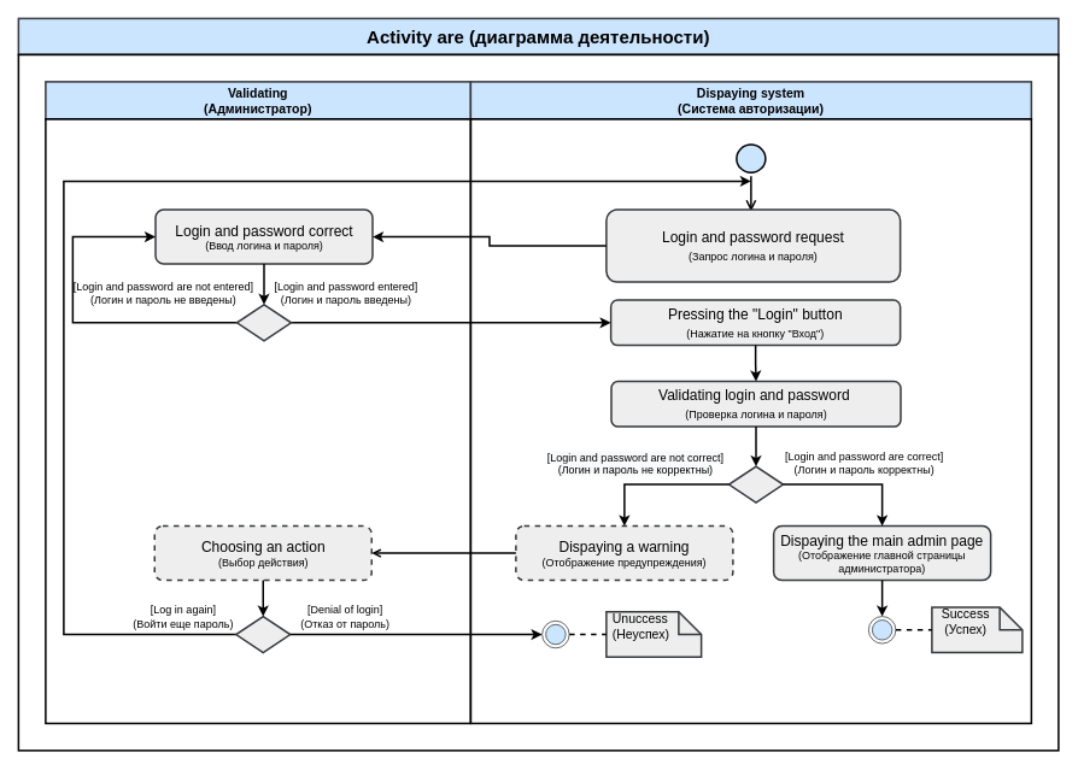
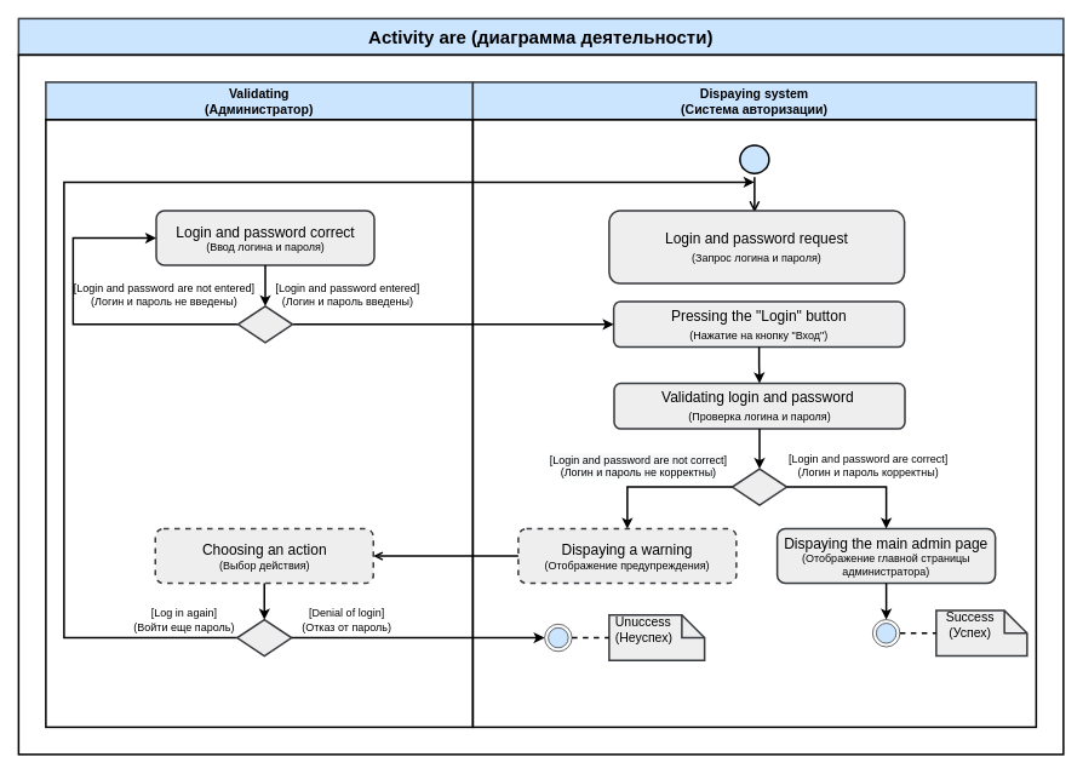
  <mxCell id="0" />
  <mxCell id="1" parent="0" />
  <mxCell id="2" value="" style="group;fillColor=default;" parent="1" vertex="1" connectable="0"><mxGeometry x="20" y="20" width="1150" height="810" as="geometry" /></mxCell>
  <mxCell id="3" value="&lt;b&gt;&lt;font style=&quot;font-size: 20px;&quot;&gt;Activity are (диаграмма деятельности)&lt;/font&gt;&lt;/b&gt;" style="rounded=0;whiteSpace=wrap;html=1;strokeWidth=2;fillColor=#cce5ff;strokeColor=#36393d;movable=1;resizable=1;rotatable=1;deletable=1;editable=1;locked=0;connectable=1;" parent="2" vertex="1"><mxGeometry width="1150" height="40" as="geometry" /></mxCell>
  <mxCell id="4" value="" style="rounded=0;whiteSpace=wrap;html=1;strokeWidth=2;fillColor=none;movable=1;resizable=1;rotatable=1;deletable=1;editable=1;locked=0;connectable=1;" parent="2" vertex="1"><mxGeometry y="40" width="1150" height="770" as="geometry" /></mxCell>
  <mxCell id="5" value="&lt;b style=&quot;font-size: 14px;&quot;&gt;Validating&lt;br style=&quot;font-size: 14px;&quot;&gt;(Администратор)&lt;/b&gt;" style="rounded=0;whiteSpace=wrap;html=1;strokeWidth=2;fillColor=#cce5ff;strokeColor=#36393d;fontSize=14;movable=1;resizable=1;rotatable=1;deletable=1;editable=1;locked=0;connectable=1;" parent="2" vertex="1"><mxGeometry x="30" y="70" width="470" height="41.16" as="geometry" /></mxCell>
  <mxCell id="6" value="" style="rounded=0;whiteSpace=wrap;html=1;strokeWidth=2;fillColor=none;" parent="2" vertex="1"><mxGeometry x="30" y="111.16" width="470" height="668.84" as="geometry" /></mxCell>
  <mxCell id="7" value="&lt;b style=&quot;font-size: 14px;&quot;&gt;Dispaying system&lt;br style=&quot;font-size: 14px;&quot;&gt;(Система авторизации)&lt;/b&gt;" style="rounded=0;whiteSpace=wrap;html=1;strokeWidth=2;fillColor=#cce5ff;strokeColor=#36393d;fontSize=14;movable=1;resizable=1;rotatable=1;deletable=1;editable=1;locked=0;connectable=1;" parent="2" vertex="1"><mxGeometry x="500" y="70" width="620" height="41.16" as="geometry" /></mxCell>
  <mxCell id="8" value="" style="rounded=0;whiteSpace=wrap;html=1;strokeWidth=2;fillColor=none;" parent="2" vertex="1"><mxGeometry x="500" y="111.16" width="620" height="668.84" as="geometry" /></mxCell>
  <mxCell id="9" value="" style="group" parent="2" vertex="1" connectable="0"><mxGeometry x="790" y="135.58" width="40" height="70" as="geometry" /></mxCell>
  <mxCell id="10" value="" style="ellipse;html=1;shape=startState;fillColor=#cce5ff;strokeColor=#000000;strokeWidth=2;" parent="9" vertex="1"><mxGeometry width="40" height="38.889" as="geometry" /></mxCell>
  <mxCell id="11" value="" style="edgeStyle=orthogonalEdgeStyle;html=1;verticalAlign=bottom;endArrow=open;endSize=8;strokeColor=#000000;fillColor=#cce5ff;strokeWidth=2;" parent="9" source="10" edge="1"><mxGeometry relative="1" as="geometry"><mxPoint x="20" y="77.778" as="targetPoint" /><Array as="points"><mxPoint x="20" y="70" /></Array></mxGeometry></mxCell>
  <mxCell id="12" value="Login and password request&lt;br style=&quot;font-size: 16px;&quot;&gt;&lt;font style=&quot;font-size: 12px;&quot;&gt;(Запрос логина и пароля)&lt;/font&gt;" style="rounded=1;whiteSpace=wrap;html=1;strokeWidth=2;fontSize=16;fillColor=#eeeeee;strokeColor=#36393d;" parent="2" vertex="1"><mxGeometry x="650" y="211.58" width="325" height="80" as="geometry" /></mxCell>
  <mxCell id="13" value="&lt;font style=&quot;&quot;&gt;&lt;span style=&quot;font-size: 16px;&quot;&gt;Login and password correct&lt;/span&gt;&lt;br&gt;&lt;font style=&quot;font-size: 12px;&quot;&gt;(Ввод логина и пароля)&lt;/font&gt;&lt;/font&gt;" style="rounded=1;whiteSpace=wrap;html=1;strokeWidth=2;fillColor=#eeeeee;strokeColor=#36393d;" parent="2" vertex="1"><mxGeometry x="151.5" y="211.58" width="240" height="60" as="geometry" /></mxCell>
- <mxCell id="14" style="edgeStyle=orthogonalEdgeStyle;rounded=0;orthogonalLoop=1;jettySize=auto;html=1;entryX=1;entryY=0.5;entryDx=0;entryDy=0;strokeWidth=2;" parent="2" source="12" target="13" edge="1"><mxGeometry relative="1" as="geometry" /></mxCell>
  <mxCell id="15" value="Pressing the &quot;Login&quot; button&lt;br style=&quot;font-size: 16px;&quot;&gt;&lt;font style=&quot;font-size: 12px;&quot;&gt;(Нажатие на кнопку &quot;Вход&quot;)&lt;/font&gt;" style="rounded=1;whiteSpace=wrap;html=1;strokeWidth=2;fontSize=16;fillColor=#eeeeee;strokeColor=#36393d;" parent="2" vertex="1"><mxGeometry x="655" y="311.58" width="320" height="50" as="geometry" /></mxCell>
  <mxCell id="16" style="edgeStyle=orthogonalEdgeStyle;rounded=0;orthogonalLoop=1;jettySize=auto;html=1;entryX=0;entryY=0.5;entryDx=0;entryDy=0;strokeWidth=2;exitX=0;exitY=0.5;exitDx=0;exitDy=0;" parent="2" source="18" target="13" edge="1"><mxGeometry relative="1" as="geometry"><Array as="points"><mxPoint x="60" y="337" /><mxPoint x="60" y="242" /></Array></mxGeometry></mxCell>
  <mxCell id="17" style="rounded=0;orthogonalLoop=1;jettySize=auto;html=1;entryX=0;entryY=0.5;entryDx=0;entryDy=0;strokeWidth=2;" parent="2" source="18" target="15" edge="1"><mxGeometry relative="1" as="geometry" /></mxCell>
  <mxCell id="18" value="" style="rhombus;whiteSpace=wrap;html=1;strokeWidth=2;fillColor=#eeeeee;strokeColor=#36393d;" parent="2" vertex="1"><mxGeometry x="241.5" y="316.58" width="60" height="40" as="geometry" /></mxCell>
  <mxCell id="19" style="edgeStyle=orthogonalEdgeStyle;rounded=0;orthogonalLoop=1;jettySize=auto;html=1;entryX=0.5;entryY=0;entryDx=0;entryDy=0;strokeWidth=2;" parent="2" source="13" target="18" edge="1"><mxGeometry relative="1" as="geometry" /></mxCell>
  <mxCell id="20" value="&lt;font style=&quot;font-size: 12px;&quot;&gt;[Login and password entered]&lt;br&gt;(Логин и пароль введены)&lt;/font&gt;" style="text;html=1;align=center;verticalAlign=middle;resizable=0;points=[];autosize=1;" parent="2" vertex="1"><mxGeometry x="271.5" y="283.58" width="180" height="40" as="geometry" /></mxCell>
  <mxCell id="21" value="Validating login and password&amp;nbsp;&lt;br style=&quot;font-size: 16px;&quot;&gt;&lt;font style=&quot;font-size: 12px;&quot;&gt;(Проверка логина и пароля)&lt;/font&gt;" style="rounded=1;whiteSpace=wrap;html=1;strokeWidth=2;fontSize=16;fillColor=#eeeeee;strokeColor=#36393d;" parent="2" vertex="1"><mxGeometry x="655.5" y="401.58" width="320" height="50" as="geometry" /></mxCell>
  <mxCell id="22" style="edgeStyle=orthogonalEdgeStyle;rounded=0;orthogonalLoop=1;jettySize=auto;html=1;entryX=0.5;entryY=0;entryDx=0;entryDy=0;strokeWidth=2;" parent="2" source="15" target="21" edge="1"><mxGeometry relative="1" as="geometry" /></mxCell>
  <mxCell id="23" value="" style="rhombus;whiteSpace=wrap;html=1;strokeWidth=2;fillColor=#eeeeee;strokeColor=#36393d;" parent="2" vertex="1"><mxGeometry x="785.5" y="495.58" width="60" height="40" as="geometry" /></mxCell>
  <mxCell id="24" style="edgeStyle=orthogonalEdgeStyle;rounded=0;orthogonalLoop=1;jettySize=auto;html=1;entryX=0.5;entryY=0;entryDx=0;entryDy=0;strokeWidth=2;" parent="2" source="21" target="23" edge="1"><mxGeometry relative="1" as="geometry" /></mxCell>
  <mxCell id="25" value="&lt;font style=&quot;&quot;&gt;&lt;span style=&quot;font-size: 16px;&quot;&gt;Dispaying the main admin page&lt;/span&gt;&lt;br&gt;&lt;font style=&quot;font-size: 12px;&quot;&gt;(Отображение главной страницы администратора)&lt;/font&gt;&lt;/font&gt;" style="rounded=1;whiteSpace=wrap;html=1;strokeWidth=2;fillColor=#eeeeee;strokeColor=#36393d;" parent="2" vertex="1"><mxGeometry x="835" y="561.58" width="240" height="60" as="geometry" /></mxCell>
  <mxCell id="26" style="edgeStyle=orthogonalEdgeStyle;rounded=0;orthogonalLoop=1;jettySize=auto;html=1;entryX=0.5;entryY=0;entryDx=0;entryDy=0;strokeWidth=2;exitX=1;exitY=0.5;exitDx=0;exitDy=0;" parent="2" source="23" target="25" edge="1"><mxGeometry relative="1" as="geometry" /></mxCell>
  <mxCell id="27" value="&lt;font style=&quot;&quot;&gt;&lt;span style=&quot;font-size: 16px;&quot;&gt;Dispaying a warning&lt;/span&gt;&lt;br&gt;&lt;font style=&quot;font-size: 12px;&quot;&gt;(Отображение предупреждения)&lt;/font&gt;&lt;/font&gt;" style="rounded=1;whiteSpace=wrap;html=1;strokeWidth=2;fillColor=#eeeeee;strokeColor=#36393d;dashed=1;" parent="2" vertex="1"><mxGeometry x="550" y="561.58" width="240" height="60" as="geometry" /></mxCell>
  <mxCell id="28" style="edgeStyle=orthogonalEdgeStyle;rounded=0;orthogonalLoop=1;jettySize=auto;html=1;entryX=0.5;entryY=0;entryDx=0;entryDy=0;strokeWidth=2;exitX=0;exitY=0.5;exitDx=0;exitDy=0;" parent="2" source="23" target="27" edge="1"><mxGeometry relative="1" as="geometry" /></mxCell>
  <mxCell id="29" value="&lt;font style=&quot;font-size: 12px;&quot;&gt;[Login and password are correct]&lt;br&gt;(Логин и пароль корректны)&lt;/font&gt;" style="text;html=1;align=center;verticalAlign=middle;resizable=0;points=[];autosize=1;" parent="2" vertex="1"><mxGeometry x="835" y="471.58" width="200" height="40" as="geometry" /></mxCell>
  <mxCell id="30" value="&lt;font style=&quot;font-size: 12px;&quot;&gt;[Login and password are not entered]&lt;br&gt;(Логин и пароль не введены)&lt;/font&gt;" style="text;html=1;align=center;verticalAlign=middle;resizable=0;points=[];autosize=1;" parent="2" vertex="1"><mxGeometry x="50" y="283.58" width="220" height="40" as="geometry" /></mxCell>
  <mxCell id="31" value="&lt;font style=&quot;font-size: 12px;&quot;&gt;&lt;span style=&quot;color: rgb(0 , 0 , 0) ; font-family: &amp;quot;helvetica&amp;quot; ; font-style: normal ; font-weight: 400 ; letter-spacing: normal ; text-indent: 0px ; text-transform: none ; word-spacing: 0px ; background-color: rgb(248 , 249 , 250)&quot;&gt;[Login and password are not correct]&lt;/span&gt;&lt;br style=&quot;color: rgb(0 , 0 , 0) ; font-family: &amp;quot;helvetica&amp;quot; ; font-style: normal ; font-weight: 400 ; letter-spacing: normal ; text-indent: 0px ; text-transform: none ; word-spacing: 0px ; background-color: rgb(248 , 249 , 250)&quot;&gt;&lt;span style=&quot;color: rgb(0 , 0 , 0) ; font-family: &amp;quot;helvetica&amp;quot; ; font-style: normal ; font-weight: 400 ; letter-spacing: normal ; text-indent: 0px ; text-transform: none ; word-spacing: 0px ; background-color: rgb(248 , 249 , 250)&quot;&gt;(Логин и пароль не корректны)&lt;/span&gt;&lt;/font&gt;" style="text;whiteSpace=wrap;html=1;align=center;" parent="2" vertex="1"><mxGeometry x="579" y="471.58" width="206.5" height="40" as="geometry" /></mxCell>
  <mxCell id="32" value="&lt;font style=&quot;&quot;&gt;&lt;span style=&quot;font-size: 16px;&quot;&gt;Choosing an action&lt;/span&gt;&lt;br&gt;&lt;font style=&quot;font-size: 12px;&quot;&gt;(Выбор действия)&lt;/font&gt;&lt;/font&gt;" style="rounded=1;whiteSpace=wrap;html=1;strokeWidth=2;fillColor=#eeeeee;strokeColor=#36393d;dashed=1;" parent="2" vertex="1"><mxGeometry x="150.5" y="561.58" width="240" height="60" as="geometry" /></mxCell>
  <mxCell id="33" style="edgeStyle=orthogonalEdgeStyle;rounded=0;orthogonalLoop=1;jettySize=auto;html=1;entryX=1;entryY=0.5;entryDx=0;entryDy=0;strokeWidth=2;exitX=0;exitY=0.5;exitDx=0;exitDy=0;endArrow=open;" parent="2" target="32" edge="1" source="27"><mxGeometry relative="1" as="geometry"><mxPoint x="521.5" y="591.58" as="sourcePoint" /></mxGeometry></mxCell>
  <mxCell id="34" style="edgeStyle=orthogonalEdgeStyle;rounded=0;orthogonalLoop=1;jettySize=auto;html=1;strokeWidth=2;" parent="2" source="35" edge="1"><mxGeometry relative="1" as="geometry"><mxPoint x="810" y="180" as="targetPoint" /><Array as="points"><mxPoint x="50" y="682" /><mxPoint x="50" y="180" /></Array></mxGeometry></mxCell>
  <mxCell id="35" value="" style="rhombus;whiteSpace=wrap;html=1;strokeWidth=2;fillColor=#eeeeee;strokeColor=#36393d;" parent="2" vertex="1"><mxGeometry x="240.5" y="661.58" width="60" height="40" as="geometry" /></mxCell>
  <mxCell id="36" style="edgeStyle=orthogonalEdgeStyle;rounded=0;orthogonalLoop=1;jettySize=auto;html=1;entryX=0.5;entryY=0;entryDx=0;entryDy=0;strokeWidth=2;exitX=0.5;exitY=1;exitDx=0;exitDy=0;" parent="2" source="32" target="35" edge="1"><mxGeometry relative="1" as="geometry"><mxPoint x="266.5" y="711.58" as="sourcePoint" /></mxGeometry></mxCell>
  <mxCell id="37" value="" style="ellipse;html=1;shape=endState;fillColor=#cce5ff;strokeColor=#36393d;" parent="2" vertex="1"><mxGeometry x="579" y="666.58" width="30" height="30" as="geometry" /></mxCell>
  <mxCell id="38" style="rounded=0;orthogonalLoop=1;jettySize=auto;html=1;entryX=0;entryY=0.5;entryDx=0;entryDy=0;strokeWidth=2;" parent="2" source="35" target="37" edge="1"><mxGeometry relative="1" as="geometry"><mxPoint x="327.5" y="751.58" as="targetPoint" /></mxGeometry></mxCell>
  <mxCell id="39" value="" style="ellipse;html=1;shape=endState;fillColor=#cce5ff;strokeColor=#36393d;" parent="2" vertex="1"><mxGeometry x="940" y="661.58" width="30" height="30" as="geometry" /></mxCell>
  <mxCell id="40" style="edgeStyle=orthogonalEdgeStyle;rounded=0;orthogonalLoop=1;jettySize=auto;html=1;exitX=0.5;exitY=1;exitDx=0;exitDy=0;entryX=0.5;entryY=0;entryDx=0;entryDy=0;strokeWidth=2;" parent="2" source="25" target="39" edge="1"><mxGeometry relative="1" as="geometry" /></mxCell>
  <mxCell id="41" value="" style="shape=note2;boundedLbl=1;whiteSpace=wrap;html=1;size=25;verticalAlign=top;align=center;strokeWidth=2;fillColor=#eeeeee;strokeColor=#36393d;" parent="2" vertex="1"><mxGeometry x="650" y="656.58" width="105" height="50" as="geometry" /></mxCell>
  <mxCell id="42" value="Unuccess &#10;(Неуспех)" style="resizeWidth=1;part=1;strokeColor=none;fillColor=none;align=left;spacingLeft=5;fontSize=14;verticalAlign=middle;" parent="41" vertex="1"><mxGeometry width="75.6" height="30" relative="1" as="geometry" /></mxCell>
  <mxCell id="43" style="edgeStyle=orthogonalEdgeStyle;rounded=0;orthogonalLoop=1;jettySize=auto;html=1;strokeWidth=2;entryX=0;entryY=0.5;entryDx=0;entryDy=0;entryPerimeter=0;dashed=1;startArrow=none;startFill=0;endArrow=none;endFill=0;" parent="2" source="37" target="41" edge="1"><mxGeometry relative="1" as="geometry"><mxPoint x="634" y="751.58" as="targetPoint" /></mxGeometry></mxCell>
  <mxCell id="44" value="" style="shape=note2;boundedLbl=1;whiteSpace=wrap;html=1;size=25;verticalAlign=top;align=center;strokeWidth=2;fillColor=#eeeeee;strokeColor=#36393d;" parent="2" vertex="1"><mxGeometry x="1010" y="651.58" width="100" height="50" as="geometry" /></mxCell>
  <mxCell id="45" value="Success &#10;(Успех)" style="resizeWidth=1;part=1;strokeColor=none;fillColor=none;align=center;spacingLeft=5;fontSize=14;" parent="44" vertex="1"><mxGeometry width="70" height="30" relative="1" as="geometry" /></mxCell>
  <mxCell id="46" style="rounded=0;orthogonalLoop=1;jettySize=auto;html=1;strokeWidth=2;entryX=0;entryY=0.5;entryDx=0;entryDy=0;entryPerimeter=0;dashed=1;startArrow=none;startFill=0;endArrow=none;endFill=0;exitX=1;exitY=0.5;exitDx=0;exitDy=0;" parent="2" source="39" target="44" edge="1"><mxGeometry relative="1" as="geometry"><mxPoint x="992.5" y="681.53" as="sourcePoint" /><mxPoint x="1027.5" y="681.53" as="targetPoint" /></mxGeometry></mxCell>
  <mxCell id="47" value="&lt;font style=&quot;font-size: 12px;&quot;&gt;[Denial of login]&lt;br&gt;(Отказ от пароль)&lt;/font&gt;" style="text;html=1;align=center;verticalAlign=middle;resizable=0;points=[];autosize=1;" parent="2" vertex="1"><mxGeometry x="300.5" y="641.58" width="120" height="40" as="geometry" /></mxCell>
  <mxCell id="48" value="&lt;font style=&quot;font-size: 12px;&quot;&gt;[Log in again]&lt;br&gt;(Войти еще пароль)&lt;/font&gt;" style="text;html=1;align=center;verticalAlign=middle;resizable=0;points=[];autosize=1;" parent="2" vertex="1"><mxGeometry x="121.5" y="641.58" width="120" height="40" as="geometry" /></mxCell>
